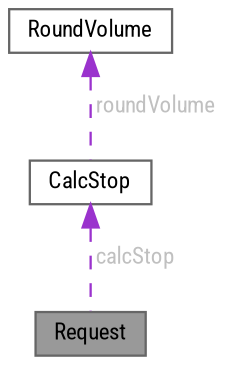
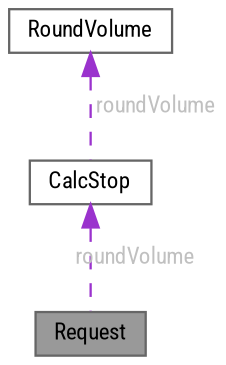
  digraph {
    fontname="Roboto Condensed"
    node [color=gray40 fillcolor=white fontname="Roboto Condensed" fontsize=10 shape=box style=filled]
    edge [color=darkorchid3 dir=back fontcolor=grey fontname="Roboto Condensed" fontsize=10 labelfontname=Helvetica labelfontsize=10 style=dashed]
    n1 [fillcolor=grey60 fontcolor=black height=0.2 label=Request width=0.4]
    n2 [height=0.2 label=RoundVolume width=0.4]
    n3 [height=0.2 label=CalcStop width=0.4]
    n2 -> n3 [label=" roundVolume"]
-   n3 -> n1 [label=" calcStop"]
+   n3 -> n1 [label=" roundVolume"]
  }
